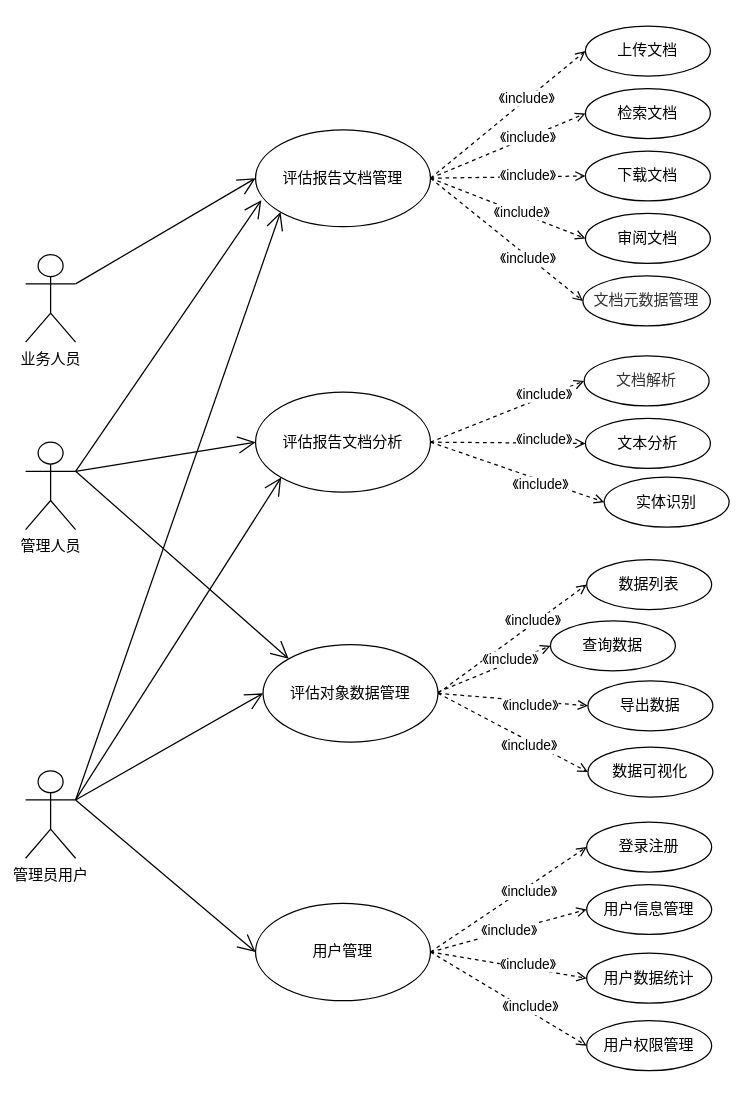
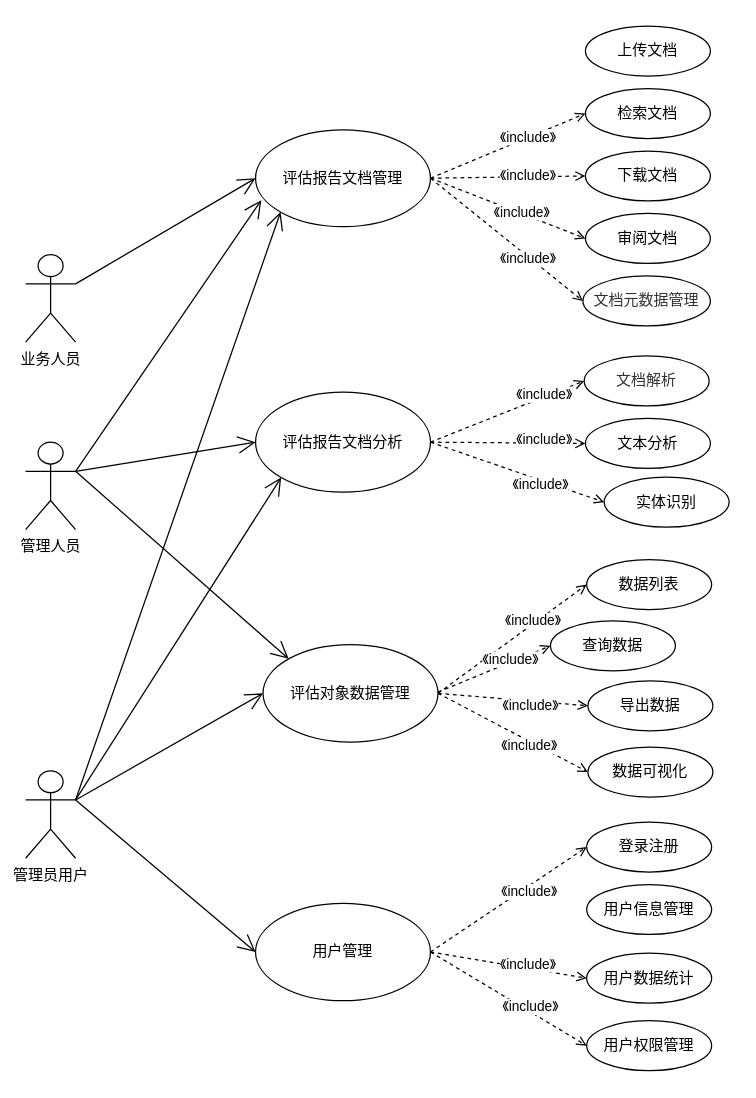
  <mxCell id="0" />
  <mxCell id="1" parent="0" />
- <mxCell id="2" style="edgeStyle=none;rounded=0;orthogonalLoop=1;jettySize=auto;html=1;exitX=1;exitY=0.5;exitDx=0;exitDy=0;entryX=0;entryY=0.5;entryDx=0;entryDy=0;dashed=1;endArrow=open;endFill=0;" parent="1" source="6" target="26" edge="1"><mxGeometry relative="1" as="geometry" /></mxCell>
- <mxCell id="3" value="《include》" style="edgeLabel;html=1;align=center;verticalAlign=middle;resizable=0;points=[];" parent="2" vertex="1" connectable="0"><mxGeometry x="0.263" y="2" relative="1" as="geometry"><mxPoint y="1" as="offset" /></mxGeometry></mxCell>
  <mxCell id="4" style="edgeStyle=none;rounded=0;orthogonalLoop=1;jettySize=auto;html=1;exitX=1;exitY=0.5;exitDx=0;exitDy=0;entryX=0;entryY=0.5;entryDx=0;entryDy=0;dashed=1;endArrow=open;endFill=0;" parent="1" source="6" target="32" edge="1"><mxGeometry relative="1" as="geometry" /></mxCell>
  <mxCell id="5" value="《include》" style="edgeLabel;html=1;align=center;verticalAlign=middle;resizable=0;points=[];" parent="4" vertex="1" connectable="0"><mxGeometry x="0.162" y="1" relative="1" as="geometry"><mxPoint as="offset" /></mxGeometry></mxCell>
  <mxCell id="6" value="评估报告文档管理" style="ellipse;whiteSpace=wrap;html=1;" parent="1" vertex="1"><mxGeometry x="204" y="103" width="140" height="77.5" as="geometry" /></mxCell>
  <mxCell id="7" style="edgeStyle=none;rounded=0;orthogonalLoop=1;jettySize=auto;html=1;exitX=1;exitY=0.5;exitDx=0;exitDy=0;entryX=0;entryY=0.5;entryDx=0;entryDy=0;dashed=1;endArrow=open;endFill=0;" parent="1" source="11" target="34" edge="1"><mxGeometry relative="1" as="geometry"><mxPoint x="350" y="575" as="sourcePoint" /></mxGeometry></mxCell>
  <mxCell id="8" value="《include》" style="edgeLabel;html=1;align=center;verticalAlign=middle;resizable=0;points=[];" parent="7" vertex="1" connectable="0"><mxGeometry x="0.29" y="2" relative="1" as="geometry"><mxPoint y="-1" as="offset" /></mxGeometry></mxCell>
  <mxCell id="9" style="edgeStyle=none;rounded=0;orthogonalLoop=1;jettySize=auto;html=1;exitX=1;exitY=0.5;exitDx=0;exitDy=0;entryX=0;entryY=0.5;entryDx=0;entryDy=0;dashed=1;endArrow=open;endFill=0;" parent="1" source="11" target="39" edge="1"><mxGeometry relative="1" as="geometry"><mxPoint x="350" y="575" as="sourcePoint" /></mxGeometry></mxCell>
  <mxCell id="10" value="《include》" style="edgeLabel;html=1;align=center;verticalAlign=middle;resizable=0;points=[];" parent="9" vertex="1" connectable="0"><mxGeometry x="0.221" y="-3" relative="1" as="geometry"><mxPoint as="offset" /></mxGeometry></mxCell>
  <mxCell id="11" value="评估对象数据管理" style="ellipse;whiteSpace=wrap;html=1;" parent="1" vertex="1"><mxGeometry x="210" y="515" width="140" height="78" as="geometry" /></mxCell>
- <mxCell id="12" value="《include》" style="edgeStyle=none;rounded=0;orthogonalLoop=1;jettySize=auto;html=1;exitX=1;exitY=0.5;exitDx=0;exitDy=0;entryX=0;entryY=0.5;entryDx=0;entryDy=0;dashed=1;endArrow=open;endFill=0;" parent="1" source="15" target="40" edge="1"><mxGeometry relative="1" as="geometry" /></mxCell>
  <mxCell id="13" style="edgeStyle=none;rounded=0;orthogonalLoop=1;jettySize=auto;html=1;exitX=1;exitY=0.5;exitDx=0;exitDy=0;entryX=0;entryY=0.5;entryDx=0;entryDy=0;dashed=1;endArrow=open;endFill=0;" parent="1" source="15" target="41" edge="1"><mxGeometry relative="1" as="geometry"><Array as="points" /></mxGeometry></mxCell>
  <mxCell id="14" value="《include》" style="edgeLabel;html=1;align=center;verticalAlign=middle;resizable=0;points=[];" parent="13" vertex="1" connectable="0"><mxGeometry x="0.246" y="4" relative="1" as="geometry"><mxPoint x="-1" as="offset" /></mxGeometry></mxCell>
  <mxCell id="15" value="用户管理" style="ellipse;whiteSpace=wrap;html=1;" parent="1" vertex="1"><mxGeometry x="204" y="722" width="140" height="78" as="geometry" /></mxCell>
  <mxCell id="16" style="edgeStyle=none;rounded=0;orthogonalLoop=1;jettySize=auto;html=1;entryX=0;entryY=0.5;entryDx=0;entryDy=0;dashed=1;endArrow=open;endFill=0;exitX=1;exitY=0.5;exitDx=0;exitDy=0;" parent="1" source="6" target="29" edge="1"><mxGeometry relative="1" as="geometry"><mxPoint x="410" y="313" as="sourcePoint" /></mxGeometry></mxCell>
  <mxCell id="17" value="《include》" style="edgeLabel;html=1;align=center;verticalAlign=middle;resizable=0;points=[];" parent="16" vertex="1" connectable="0"><mxGeometry x="0.274" y="-1" relative="1" as="geometry"><mxPoint as="offset" /></mxGeometry></mxCell>
  <mxCell id="18" style="edgeStyle=none;rounded=0;orthogonalLoop=1;jettySize=auto;html=1;entryX=0;entryY=0.5;entryDx=0;entryDy=0;dashed=1;endArrow=open;endFill=0;exitX=1;exitY=0.5;exitDx=0;exitDy=0;" parent="1" source="24" target="31" edge="1"><mxGeometry relative="1" as="geometry"><mxPoint x="400" y="343" as="sourcePoint" /></mxGeometry></mxCell>
  <mxCell id="19" value="《include》" style="edgeLabel;html=1;align=center;verticalAlign=middle;resizable=0;points=[];" parent="18" vertex="1" connectable="0"><mxGeometry x="0.473" y="2" relative="1" as="geometry"><mxPoint as="offset" /></mxGeometry></mxCell>
  <mxCell id="20" style="edgeStyle=none;rounded=0;orthogonalLoop=1;jettySize=auto;html=1;exitX=1;exitY=0.5;exitDx=0;exitDy=0;entryX=0;entryY=0.5;entryDx=0;entryDy=0;dashed=1;endArrow=open;endFill=0;" parent="1" source="24" target="30" edge="1"><mxGeometry relative="1" as="geometry" /></mxCell>
  <mxCell id="21" value="《include》" style="edgeLabel;html=1;align=center;verticalAlign=middle;resizable=0;points=[];" parent="20" vertex="1" connectable="0"><mxGeometry x="0.435" y="3" relative="1" as="geometry"><mxPoint x="1" as="offset" /></mxGeometry></mxCell>
  <mxCell id="22" style="edgeStyle=none;rounded=0;orthogonalLoop=1;jettySize=auto;html=1;exitX=1;exitY=0.5;exitDx=0;exitDy=0;entryX=0;entryY=0.5;entryDx=0;entryDy=0;dashed=1;endArrow=open;endFill=0;" parent="1" source="24" target="28" edge="1"><mxGeometry relative="1" as="geometry" /></mxCell>
  <mxCell id="23" value="《include》" style="edgeLabel;html=1;align=center;verticalAlign=middle;resizable=0;points=[];" parent="22" vertex="1" connectable="0"><mxGeometry x="0.278" y="-3" relative="1" as="geometry"><mxPoint as="offset" /></mxGeometry></mxCell>
  <mxCell id="24" value="评估报告文档分析" style="ellipse;whiteSpace=wrap;html=1;" parent="1" vertex="1"><mxGeometry x="204" y="313" width="140" height="80" as="geometry" /></mxCell>
  <mxCell id="25" value="业务人员" style="shape=umlActor;verticalLabelPosition=bottom;verticalAlign=top;html=1;" parent="1" vertex="1"><mxGeometry x="20" y="203" width="40" height="70" as="geometry" /></mxCell>
  <mxCell id="26" value="上传文档" style="ellipse;whiteSpace=wrap;html=1;" parent="1" vertex="1"><mxGeometry x="468" y="20" width="100" height="40" as="geometry" /></mxCell>
  <mxCell id="27" value="检索文档" style="ellipse;whiteSpace=wrap;html=1;" parent="1" vertex="1"><mxGeometry x="468" y="70" width="100" height="40" as="geometry" /></mxCell>
  <mxCell id="28" value="实体识别" style="ellipse;whiteSpace=wrap;html=1;" parent="1" vertex="1"><mxGeometry x="483" y="381" width="100" height="40" as="geometry" /></mxCell>
  <mxCell id="29" value="&lt;font face=&quot;微软雅黑&quot; color=&quot;#323232&quot;&gt;&lt;span class=&quot;custom-cursor-default-hover&quot; style=&quot;background-color: rgba(255, 255, 255, 0.01);&quot;&gt;文档元数据管理&lt;/span&gt;&lt;/font&gt;" style="ellipse;whiteSpace=wrap;html=1;" parent="1" vertex="1"><mxGeometry x="466" y="220" width="102" height="40" as="geometry" /></mxCell>
  <mxCell id="30" value="文本分析" style="ellipse;whiteSpace=wrap;html=1;" parent="1" vertex="1"><mxGeometry x="468" y="334" width="100" height="40" as="geometry" /></mxCell>
  <mxCell id="31" value="&lt;span class=&quot;custom-cursor-default-hover&quot; style=&quot;color: rgb(50, 50, 50); font-family: 微软雅黑; background-color: rgba(255, 255, 255, 0.01);&quot;&gt;文档解析&lt;/span&gt;" style="ellipse;whiteSpace=wrap;html=1;" parent="1" vertex="1"><mxGeometry x="467" y="284" width="100" height="40" as="geometry" /></mxCell>
  <mxCell id="32" value="审阅文档" style="ellipse;whiteSpace=wrap;html=1;" parent="1" vertex="1"><mxGeometry x="468" y="170" width="100" height="40" as="geometry" /></mxCell>
  <mxCell id="33" value="下载文档" style="ellipse;whiteSpace=wrap;html=1;" parent="1" vertex="1"><mxGeometry x="468" y="120" width="100" height="40" as="geometry" /></mxCell>
  <mxCell id="34" value="数据列表" style="ellipse;whiteSpace=wrap;html=1;" parent="1" vertex="1"><mxGeometry x="469" y="447" width="100" height="40" as="geometry" /></mxCell>
  <mxCell id="35" style="edgeStyle=none;rounded=0;orthogonalLoop=1;jettySize=auto;html=1;exitX=1;exitY=0.5;exitDx=0;exitDy=0;entryX=0;entryY=0.5;entryDx=0;entryDy=0;dashed=1;endArrow=open;endFill=0;" parent="1" source="6" target="27" edge="1"><mxGeometry relative="1" as="geometry"><mxPoint x="360" y="98" as="sourcePoint" /><mxPoint x="420" y="23" as="targetPoint" /></mxGeometry></mxCell>
  <mxCell id="36" value="《include》" style="edgeLabel;html=1;align=center;verticalAlign=middle;resizable=0;points=[];" parent="35" vertex="1" connectable="0"><mxGeometry x="0.263" y="2" relative="1" as="geometry"><mxPoint y="1" as="offset" /></mxGeometry></mxCell>
  <mxCell id="37" style="edgeStyle=none;rounded=0;orthogonalLoop=1;jettySize=auto;html=1;entryX=0;entryY=0.5;entryDx=0;entryDy=0;dashed=1;endArrow=open;endFill=0;exitX=1;exitY=0.5;exitDx=0;exitDy=0;" parent="1" source="6" target="33" edge="1"><mxGeometry relative="1" as="geometry"><mxPoint x="470" y="163" as="sourcePoint" /><mxPoint x="430" y="33" as="targetPoint" /></mxGeometry></mxCell>
  <mxCell id="38" value="《include》" style="edgeLabel;html=1;align=center;verticalAlign=middle;resizable=0;points=[];" parent="37" vertex="1" connectable="0"><mxGeometry x="0.263" y="2" relative="1" as="geometry"><mxPoint y="1" as="offset" /></mxGeometry></mxCell>
  <mxCell id="39" value="导出数据" style="ellipse;whiteSpace=wrap;html=1;" parent="1" vertex="1"><mxGeometry x="470" y="544" width="100" height="40" as="geometry" /></mxCell>
  <mxCell id="40" value="用户信息管理" style="ellipse;whiteSpace=wrap;html=1;" parent="1" vertex="1"><mxGeometry x="469" y="707" width="100" height="40" as="geometry" /></mxCell>
  <mxCell id="41" value="用户数据统计" style="ellipse;whiteSpace=wrap;html=1;" parent="1" vertex="1"><mxGeometry x="469" y="762" width="100" height="40" as="geometry" /></mxCell>
  <mxCell id="42" value="" style="endArrow=open;endSize=12;html=1;rounded=0;exitX=1;exitY=0.333;exitDx=0;exitDy=0;exitPerimeter=0;entryX=0;entryY=0.5;entryDx=0;entryDy=0;" parent="1" source="25" target="6" edge="1"><mxGeometry x="0.138" y="-19" width="160" relative="1" as="geometry"><mxPoint x="120" y="577.333" as="sourcePoint" /><mxPoint x="220" y="478" as="targetPoint" /><mxPoint as="offset" /></mxGeometry></mxCell>
  <mxCell id="43" value="数据可视化" style="ellipse;whiteSpace=wrap;html=1;" parent="1" vertex="1"><mxGeometry x="470" y="597" width="100" height="40" as="geometry" /></mxCell>
  <mxCell id="44" style="edgeStyle=none;rounded=0;orthogonalLoop=1;jettySize=auto;html=1;exitX=1;exitY=0.5;exitDx=0;exitDy=0;entryX=0;entryY=0.5;entryDx=0;entryDy=0;dashed=1;endArrow=open;endFill=0;" parent="1" source="11" target="43" edge="1"><mxGeometry relative="1" as="geometry"><mxPoint x="350" y="575" as="sourcePoint" /><mxPoint x="479" y="647" as="targetPoint" /></mxGeometry></mxCell>
  <mxCell id="45" value="《include》" style="edgeLabel;html=1;align=center;verticalAlign=middle;resizable=0;points=[];" parent="44" vertex="1" connectable="0"><mxGeometry x="0.221" y="-3" relative="1" as="geometry"><mxPoint as="offset" /></mxGeometry></mxCell>
  <mxCell id="46" value="登录注册" style="ellipse;whiteSpace=wrap;html=1;" parent="1" vertex="1"><mxGeometry x="469" y="657" width="100" height="40" as="geometry" /></mxCell>
  <mxCell id="47" style="edgeStyle=none;rounded=0;orthogonalLoop=1;jettySize=auto;html=1;exitX=1;exitY=0.5;exitDx=0;exitDy=0;entryX=0;entryY=0.5;entryDx=0;entryDy=0;dashed=1;endArrow=open;endFill=0;" parent="1" source="15" target="46" edge="1"><mxGeometry relative="1" as="geometry"><mxPoint x="360" y="598" as="sourcePoint" /><mxPoint x="479" y="749" as="targetPoint" /></mxGeometry></mxCell>
  <mxCell id="48" value="《include》" style="edgeLabel;html=1;align=center;verticalAlign=middle;resizable=0;points=[];" parent="47" vertex="1" connectable="0"><mxGeometry x="0.221" y="-3" relative="1" as="geometry"><mxPoint as="offset" /></mxGeometry></mxCell>
  <mxCell id="49" value="管理人员" style="shape=umlActor;verticalLabelPosition=bottom;verticalAlign=top;html=1;" parent="1" vertex="1"><mxGeometry x="20" y="353" width="40" height="70" as="geometry" /></mxCell>
  <mxCell id="50" value="管理员用户" style="shape=umlActor;verticalLabelPosition=bottom;verticalAlign=top;html=1;" parent="1" vertex="1"><mxGeometry x="20" y="616" width="40" height="70" as="geometry" /></mxCell>
  <mxCell id="51" value="" style="endArrow=open;endSize=12;html=1;rounded=0;exitX=1;exitY=0.333;exitDx=0;exitDy=0;exitPerimeter=0;entryX=0.033;entryY=0.727;entryDx=0;entryDy=0;entryPerimeter=0;" parent="1" source="49" target="6" edge="1"><mxGeometry x="0.138" y="-19" width="160" relative="1" as="geometry"><mxPoint x="70" y="236.333" as="sourcePoint" /><mxPoint x="210" y="173" as="targetPoint" /><mxPoint as="offset" /></mxGeometry></mxCell>
  <mxCell id="52" value="" style="endArrow=open;endSize=12;html=1;rounded=0;exitX=1;exitY=0.333;exitDx=0;exitDy=0;exitPerimeter=0;entryX=0;entryY=0.5;entryDx=0;entryDy=0;" parent="1" source="49" target="24" edge="1"><mxGeometry x="0.138" y="-19" width="160" relative="1" as="geometry"><mxPoint x="80" y="246.333" as="sourcePoint" /><mxPoint x="210" y="173" as="targetPoint" /><mxPoint as="offset" /></mxGeometry></mxCell>
  <mxCell id="53" value="" style="endArrow=open;endSize=12;html=1;rounded=0;exitX=1;exitY=0.333;exitDx=0;exitDy=0;exitPerimeter=0;entryX=0;entryY=0.5;entryDx=0;entryDy=0;" parent="1" source="50" target="15" edge="1"><mxGeometry x="0.138" y="-19" width="160" relative="1" as="geometry"><mxPoint x="100" y="390.333" as="sourcePoint" /><mxPoint x="250" y="332.75" as="targetPoint" /><mxPoint as="offset" /></mxGeometry></mxCell>
  <mxCell id="54" value="" style="endArrow=open;endSize=12;html=1;rounded=0;exitX=1;exitY=0.333;exitDx=0;exitDy=0;exitPerimeter=0;entryX=0;entryY=0.5;entryDx=0;entryDy=0;" parent="1" source="50" target="11" edge="1"><mxGeometry x="0.138" y="-19" width="160" relative="1" as="geometry"><mxPoint x="110" y="400.333" as="sourcePoint" /><mxPoint x="210" y="575" as="targetPoint" /><mxPoint as="offset" /></mxGeometry></mxCell>
  <mxCell id="55" value="" style="endArrow=open;endSize=12;html=1;rounded=0;entryX=0;entryY=0;entryDx=0;entryDy=0;exitX=1;exitY=0.333;exitDx=0;exitDy=0;exitPerimeter=0;" parent="1" source="49" target="11" edge="1"><mxGeometry x="0.138" y="-19" width="160" relative="1" as="geometry"><mxPoint x="60" y="363" as="sourcePoint" /><mxPoint x="214" y="423" as="targetPoint" /><mxPoint as="offset" /></mxGeometry></mxCell>
  <mxCell id="56" value="用户权限管理" style="ellipse;whiteSpace=wrap;html=1;" parent="1" vertex="1"><mxGeometry x="469" y="816" width="100" height="40" as="geometry" /></mxCell>
  <mxCell id="57" style="edgeStyle=none;rounded=0;orthogonalLoop=1;jettySize=auto;html=1;exitX=1;exitY=0.5;exitDx=0;exitDy=0;entryX=0;entryY=0.5;entryDx=0;entryDy=0;dashed=1;endArrow=open;endFill=0;" parent="1" source="15" target="56" edge="1"><mxGeometry relative="1" as="geometry"><Array as="points" /><mxPoint x="354" y="752" as="sourcePoint" /><mxPoint x="479" y="836" as="targetPoint" /></mxGeometry></mxCell>
  <mxCell id="58" value="《include》" style="edgeLabel;html=1;align=center;verticalAlign=middle;resizable=0;points=[];" parent="57" vertex="1" connectable="0"><mxGeometry x="0.246" y="4" relative="1" as="geometry"><mxPoint x="-1" as="offset" /></mxGeometry></mxCell>
  <mxCell id="59" value="" style="endArrow=open;endSize=12;html=1;rounded=0;exitX=1;exitY=0.333;exitDx=0;exitDy=0;exitPerimeter=0;entryX=0;entryY=1;entryDx=0;entryDy=0;" parent="1" source="50" edge="1" target="6"><mxGeometry x="0.138" y="-19" width="160" relative="1" as="geometry"><mxPoint x="70" y="649.333" as="sourcePoint" /><mxPoint x="200" y="143" as="targetPoint" /><mxPoint as="offset" /></mxGeometry></mxCell>
  <mxCell id="60" value="" style="endArrow=open;endSize=12;html=1;rounded=0;exitX=1;exitY=0.333;exitDx=0;exitDy=0;exitPerimeter=0;entryX=0;entryY=1;entryDx=0;entryDy=0;" parent="1" source="50" target="24" edge="1"><mxGeometry x="0.138" y="-19" width="160" relative="1" as="geometry"><mxPoint x="110" y="643" as="sourcePoint" /><mxPoint x="210" y="373" as="targetPoint" /><mxPoint as="offset" /></mxGeometry></mxCell>
  <mxCell id="61" value="查询数据" style="ellipse;whiteSpace=wrap;html=1;" vertex="1" parent="1"><mxGeometry x="440" y="496" width="100" height="40" as="geometry" /></mxCell>
  <mxCell id="62" style="edgeStyle=none;rounded=0;orthogonalLoop=1;jettySize=auto;html=1;entryX=0;entryY=0.5;entryDx=0;entryDy=0;dashed=1;endArrow=open;endFill=0;" edge="1" parent="1" target="61"><mxGeometry relative="1" as="geometry"><mxPoint x="350" y="553" as="sourcePoint" /><mxPoint x="479" y="496" as="targetPoint" /></mxGeometry></mxCell>
  <mxCell id="63" value="《include》" style="edgeLabel;html=1;align=center;verticalAlign=middle;resizable=0;points=[];" vertex="1" connectable="0" parent="62"><mxGeometry x="0.29" y="2" relative="1" as="geometry"><mxPoint y="-1" as="offset" /></mxGeometry></mxCell>
